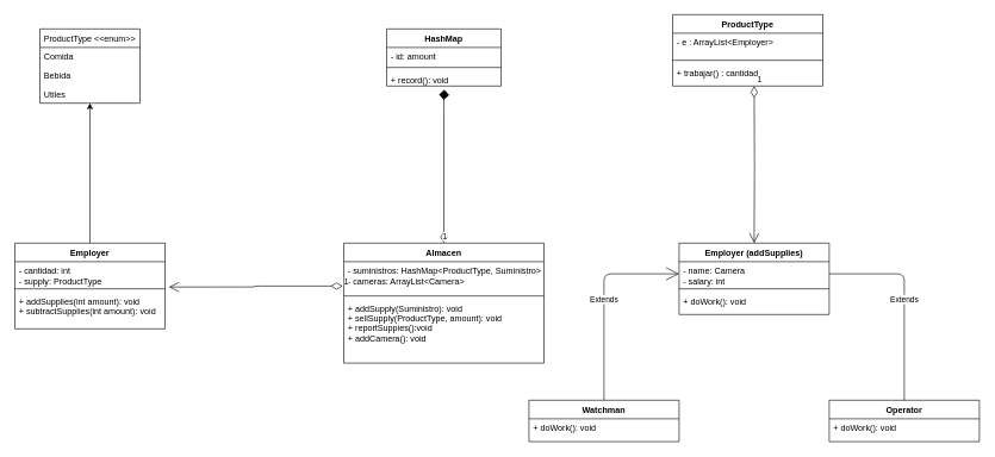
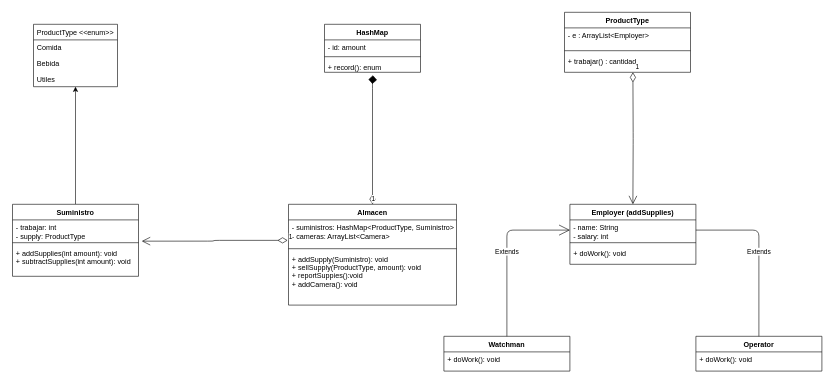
  <mxCell id="0" />
  <mxCell id="1" parent="0" />
  <mxCell id="2" style="edgeStyle=orthogonalEdgeStyle;rounded=0;orthogonalLoop=1;jettySize=auto;html=1;exitX=0.5;exitY=0;exitDx=0;exitDy=0;entryX=0.5;entryY=1;entryDx=0;entryDy=0;" edge="1" parent="1" source="7" target="27"><mxGeometry relative="1" as="geometry" /></mxCell>
  <mxCell id="3" value="Almacen" style="swimlane;fontStyle=1;align=center;verticalAlign=top;childLayout=stackLayout;horizontal=1;startSize=26;horizontalStack=0;resizeParent=1;resizeParentMax=0;resizeLast=0;collapsible=1;marginBottom=0;" vertex="1" parent="1"><mxGeometry x="480" y="340" width="280" height="168" as="geometry" /></mxCell>
  <mxCell id="4" value="- suministros: HashMap&lt;ProductType, Suministro&gt;&#10;- cameras: ArrayList&lt;Camera&gt;&#10;" style="text;strokeColor=none;fillColor=none;align=left;verticalAlign=top;spacingLeft=4;spacingRight=4;overflow=hidden;rotatable=0;points=[[0,0.5],[1,0.5]];portConstraint=eastwest;" vertex="1" parent="3"><mxGeometry y="26" width="280" height="44" as="geometry" /></mxCell>
  <mxCell id="5" value="" style="line;strokeWidth=1;fillColor=none;align=left;verticalAlign=middle;spacingTop=-1;spacingLeft=3;spacingRight=3;rotatable=0;labelPosition=right;points=[];portConstraint=eastwest;" vertex="1" parent="3"><mxGeometry y="70" width="280" height="8" as="geometry" /></mxCell>
  <mxCell id="6" value="+ addSupply(Suministro): void&#10;+ sellSupply(ProductType, amount): void&#10;+ reportSuppies():void&#10;+ addCamera(): void" style="text;strokeColor=none;fillColor=none;align=left;verticalAlign=top;spacingLeft=4;spacingRight=4;overflow=hidden;rotatable=0;points=[[0,0.5],[1,0.5]];portConstraint=eastwest;" vertex="1" parent="3"><mxGeometry y="78" width="280" height="90" as="geometry" /></mxCell>
- <mxCell id="7" value="Employer" style="swimlane;fontStyle=1;align=center;verticalAlign=top;childLayout=stackLayout;horizontal=1;startSize=26;horizontalStack=0;resizeParent=1;resizeParentMax=0;resizeLast=0;collapsible=1;marginBottom=0;" vertex="1" parent="1"><mxGeometry x="20" y="340" width="210" height="120" as="geometry" /></mxCell>
- <mxCell id="8" value="- cantidad: int&#10;- supply: ProductType" style="text;strokeColor=none;fillColor=none;align=left;verticalAlign=top;spacingLeft=4;spacingRight=4;overflow=hidden;rotatable=0;points=[[0,0.5],[1,0.5]];portConstraint=eastwest;" vertex="1" parent="7"><mxGeometry y="26" width="210" height="34" as="geometry" /></mxCell>
+ <mxCell id="7" value="Suministro" style="swimlane;fontStyle=1;align=center;verticalAlign=top;childLayout=stackLayout;horizontal=1;startSize=26;horizontalStack=0;resizeParent=1;resizeParentMax=0;resizeLast=0;collapsible=1;marginBottom=0;" vertex="1" parent="1"><mxGeometry x="20" y="340" width="210" height="120" as="geometry" /></mxCell>
+ <mxCell id="8" value="- trabajar: int&#10;- supply: ProductType" style="text;strokeColor=none;fillColor=none;align=left;verticalAlign=top;spacingLeft=4;spacingRight=4;overflow=hidden;rotatable=0;points=[[0,0.5],[1,0.5]];portConstraint=eastwest;" vertex="1" parent="7"><mxGeometry y="26" width="210" height="34" as="geometry" /></mxCell>
  <mxCell id="9" value="" style="line;strokeWidth=1;fillColor=none;align=left;verticalAlign=middle;spacingTop=-1;spacingLeft=3;spacingRight=3;rotatable=0;labelPosition=right;points=[];portConstraint=eastwest;" vertex="1" parent="7"><mxGeometry y="60" width="210" height="8" as="geometry" /></mxCell>
  <mxCell id="10" value="+ addSupplies(int amount): void&#10;+ subtractSupplies(int amount): void&#10;" style="text;strokeColor=none;fillColor=none;align=left;verticalAlign=top;spacingLeft=4;spacingRight=4;overflow=hidden;rotatable=0;points=[[0,0.5],[1,0.5]];portConstraint=eastwest;" vertex="1" parent="7"><mxGeometry y="68" width="210" height="52" as="geometry" /></mxCell>
  <mxCell id="11" value="HashMap" style="swimlane;fontStyle=1;align=center;verticalAlign=top;childLayout=stackLayout;horizontal=1;startSize=26;horizontalStack=0;resizeParent=1;resizeParentMax=0;resizeLast=0;collapsible=1;marginBottom=0;" vertex="1" parent="1"><mxGeometry x="540" y="40" width="160" height="80" as="geometry" /></mxCell>
  <mxCell id="12" value="- id: amount" style="text;strokeColor=none;fillColor=none;align=left;verticalAlign=top;spacingLeft=4;spacingRight=4;overflow=hidden;rotatable=0;points=[[0,0.5],[1,0.5]];portConstraint=eastwest;" vertex="1" parent="11"><mxGeometry y="26" width="160" height="24" as="geometry" /></mxCell>
  <mxCell id="13" value="" style="line;strokeWidth=1;fillColor=none;align=left;verticalAlign=middle;spacingTop=-1;spacingLeft=3;spacingRight=3;rotatable=0;labelPosition=right;points=[];portConstraint=eastwest;" vertex="1" parent="11"><mxGeometry y="50" width="160" height="8" as="geometry" /></mxCell>
- <mxCell id="14" value="+ record(): void" style="text;strokeColor=none;fillColor=none;align=left;verticalAlign=top;spacingLeft=4;spacingRight=4;overflow=hidden;rotatable=0;points=[[0,0.5],[1,0.5]];portConstraint=eastwest;" vertex="1" parent="11"><mxGeometry y="58" width="160" height="22" as="geometry" /></mxCell>
+ <mxCell id="14" value="+ record(): enum" style="text;strokeColor=none;fillColor=none;align=left;verticalAlign=top;spacingLeft=4;spacingRight=4;overflow=hidden;rotatable=0;points=[[0,0.5],[1,0.5]];portConstraint=eastwest;" vertex="1" parent="11"><mxGeometry y="58" width="160" height="22" as="geometry" /></mxCell>
  <mxCell id="15" value="Employer (addSupplies)" style="swimlane;fontStyle=1;align=center;verticalAlign=top;childLayout=stackLayout;horizontal=1;startSize=26;horizontalStack=0;resizeParent=1;resizeParentMax=0;resizeLast=0;collapsible=1;marginBottom=0;" vertex="1" parent="1"><mxGeometry x="949" y="340" width="210" height="100" as="geometry" /></mxCell>
- <mxCell id="16" value="- name: Camera&#10;- salary: int" style="text;strokeColor=none;fillColor=none;align=left;verticalAlign=top;spacingLeft=4;spacingRight=4;overflow=hidden;rotatable=0;points=[[0,0.5],[1,0.5]];portConstraint=eastwest;" vertex="1" parent="15"><mxGeometry y="26" width="210" height="34" as="geometry" /></mxCell>
+ <mxCell id="16" value="- name: String&#10;- salary: int" style="text;strokeColor=none;fillColor=none;align=left;verticalAlign=top;spacingLeft=4;spacingRight=4;overflow=hidden;rotatable=0;points=[[0,0.5],[1,0.5]];portConstraint=eastwest;" vertex="1" parent="15"><mxGeometry y="26" width="210" height="34" as="geometry" /></mxCell>
  <mxCell id="17" value="" style="line;strokeWidth=1;fillColor=none;align=left;verticalAlign=middle;spacingTop=-1;spacingLeft=3;spacingRight=3;rotatable=0;labelPosition=right;points=[];portConstraint=eastwest;" vertex="1" parent="15"><mxGeometry y="60" width="210" height="8" as="geometry" /></mxCell>
  <mxCell id="18" value="+ doWork(): void" style="text;strokeColor=none;fillColor=none;align=left;verticalAlign=top;spacingLeft=4;spacingRight=4;overflow=hidden;rotatable=0;points=[[0,0.5],[1,0.5]];portConstraint=eastwest;" vertex="1" parent="15"><mxGeometry y="68" width="210" height="32" as="geometry" /></mxCell>
  <mxCell id="19" value="Watchman" style="swimlane;fontStyle=1;align=center;verticalAlign=top;childLayout=stackLayout;horizontal=1;startSize=26;horizontalStack=0;resizeParent=1;resizeParentMax=0;resizeLast=0;collapsible=1;marginBottom=0;" vertex="1" parent="1"><mxGeometry x="739" y="560" width="210" height="58" as="geometry" /></mxCell>
  <mxCell id="20" value="+ doWork(): void" style="text;strokeColor=none;fillColor=none;align=left;verticalAlign=top;spacingLeft=4;spacingRight=4;overflow=hidden;rotatable=0;points=[[0,0.5],[1,0.5]];portConstraint=eastwest;" vertex="1" parent="19"><mxGeometry y="26" width="210" height="32" as="geometry" /></mxCell>
  <mxCell id="21" value="Operator" style="swimlane;fontStyle=1;align=center;verticalAlign=top;childLayout=stackLayout;horizontal=1;startSize=26;horizontalStack=0;resizeParent=1;resizeParentMax=0;resizeLast=0;collapsible=1;marginBottom=0;" vertex="1" parent="1"><mxGeometry x="1159" y="560" width="210" height="58" as="geometry" /></mxCell>
  <mxCell id="22" value="+ doWork(): void" style="text;strokeColor=none;fillColor=none;align=left;verticalAlign=top;spacingLeft=4;spacingRight=4;overflow=hidden;rotatable=0;points=[[0,0.5],[1,0.5]];portConstraint=eastwest;" vertex="1" parent="21"><mxGeometry y="26" width="210" height="32" as="geometry" /></mxCell>
  <mxCell id="23" value="ProductType" style="swimlane;fontStyle=1;align=center;verticalAlign=top;childLayout=stackLayout;horizontal=1;startSize=26;horizontalStack=0;resizeParent=1;resizeParentMax=0;resizeLast=0;collapsible=1;marginBottom=0;" vertex="1" parent="1"><mxGeometry x="940" y="20" width="210" height="100" as="geometry" /></mxCell>
  <mxCell id="24" value="- e : ArrayList&lt;Employer&gt;" style="text;strokeColor=none;fillColor=none;align=left;verticalAlign=top;spacingLeft=4;spacingRight=4;overflow=hidden;rotatable=0;points=[[0,0.5],[1,0.5]];portConstraint=eastwest;" vertex="1" parent="23"><mxGeometry y="26" width="210" height="34" as="geometry" /></mxCell>
  <mxCell id="25" value="" style="line;strokeWidth=1;fillColor=none;align=left;verticalAlign=middle;spacingTop=-1;spacingLeft=3;spacingRight=3;rotatable=0;labelPosition=right;points=[];portConstraint=eastwest;" vertex="1" parent="23"><mxGeometry y="60" width="210" height="8" as="geometry" /></mxCell>
  <mxCell id="26" value="+ trabajar() : cantidad" style="text;strokeColor=none;fillColor=none;align=left;verticalAlign=top;spacingLeft=4;spacingRight=4;overflow=hidden;rotatable=0;points=[[0,0.5],[1,0.5]];portConstraint=eastwest;" vertex="1" parent="23"><mxGeometry y="68" width="210" height="32" as="geometry" /></mxCell>
  <mxCell id="27" value="ProductType &lt;&lt;enum&gt;&gt;" style="swimlane;fontStyle=0;childLayout=stackLayout;horizontal=1;startSize=26;fillColor=none;horizontalStack=0;resizeParent=1;resizeParentMax=0;resizeLast=0;collapsible=1;marginBottom=0;" vertex="1" parent="1"><mxGeometry x="55" y="40" width="140" height="104" as="geometry" /></mxCell>
  <mxCell id="28" value="Comida" style="text;strokeColor=none;fillColor=none;align=left;verticalAlign=top;spacingLeft=4;spacingRight=4;overflow=hidden;rotatable=0;points=[[0,0.5],[1,0.5]];portConstraint=eastwest;" vertex="1" parent="27"><mxGeometry y="26" width="140" height="26" as="geometry" /></mxCell>
  <mxCell id="29" value="Bebida" style="text;strokeColor=none;fillColor=none;align=left;verticalAlign=top;spacingLeft=4;spacingRight=4;overflow=hidden;rotatable=0;points=[[0,0.5],[1,0.5]];portConstraint=eastwest;" vertex="1" parent="27"><mxGeometry y="52" width="140" height="26" as="geometry" /></mxCell>
  <mxCell id="30" value="Utiles" style="text;strokeColor=none;fillColor=none;align=left;verticalAlign=top;spacingLeft=4;spacingRight=4;overflow=hidden;rotatable=0;points=[[0,0.5],[1,0.5]];portConstraint=eastwest;" vertex="1" parent="27"><mxGeometry y="78" width="140" height="26" as="geometry" /></mxCell>
  <mxCell id="31" value="1" style="endArrow=open;html=1;endSize=12;startArrow=diamondThin;startSize=14;startFill=0;edgeStyle=orthogonalEdgeStyle;align=left;verticalAlign=bottom;exitX=-0.005;exitY=0.775;exitDx=0;exitDy=0;exitPerimeter=0;entryX=1.026;entryY=1.042;entryDx=0;entryDy=0;entryPerimeter=0;" edge="1" parent="1" source="4" target="8"><mxGeometry x="-1" y="3" relative="1" as="geometry"><mxPoint x="950" y="370" as="sourcePoint" /><mxPoint x="270" y="570" as="targetPoint" /></mxGeometry></mxCell>
  <mxCell id="32" value="1" style="endArrow=open;html=1;endSize=12;startArrow=diamondThin;startSize=14;startFill=0;edgeStyle=orthogonalEdgeStyle;align=left;verticalAlign=bottom;entryX=0.5;entryY=0;entryDx=0;entryDy=0;" edge="1" parent="1" target="15"><mxGeometry x="-1" y="3" relative="1" as="geometry"><mxPoint x="1054" y="120" as="sourcePoint" /><mxPoint x="1070" y="100" as="targetPoint" /></mxGeometry></mxCell>
  <mxCell id="33" value="1" style="endArrow=diamond;html=1;endSize=12;startArrow=diamondThin;startSize=14;startFill=0;edgeStyle=orthogonalEdgeStyle;align=left;verticalAlign=bottom;entryX=0.505;entryY=1.229;entryDx=0;entryDy=0;entryPerimeter=0;exitX=0.5;exitY=0;exitDx=0;exitDy=0;" edge="1" parent="1" source="3" target="14"><mxGeometry x="-1" y="3" relative="1" as="geometry"><mxPoint x="460" y="380" as="sourcePoint" /><mxPoint x="620" y="380" as="targetPoint" /><Array as="points"><mxPoint x="620" y="137" /></Array></mxGeometry></mxCell>
  <mxCell id="34" value="Extends" style="endArrow=open;endSize=16;endFill=0;html=1;exitX=0.5;exitY=0;exitDx=0;exitDy=0;entryX=0;entryY=0.5;entryDx=0;entryDy=0;" edge="1" parent="1" source="19" target="16"><mxGeometry width="160" relative="1" as="geometry"><mxPoint x="440" y="380" as="sourcePoint" /><mxPoint x="600" y="380" as="targetPoint" /><Array as="points"><mxPoint x="844" y="383" /></Array></mxGeometry></mxCell>
  <mxCell id="35" value="Extends" style="endArrow=none;endSize=16;endFill=0;html=1;entryX=1;entryY=0.5;entryDx=0;entryDy=0;exitX=0.5;exitY=0;exitDx=0;exitDy=0;" edge="1" parent="1" source="21" target="16"><mxGeometry width="160" relative="1" as="geometry"><mxPoint x="1290" y="520" as="sourcePoint" /><mxPoint x="600" y="380" as="targetPoint" /><Array as="points"><mxPoint x="1264" y="383" /></Array></mxGeometry></mxCell>
